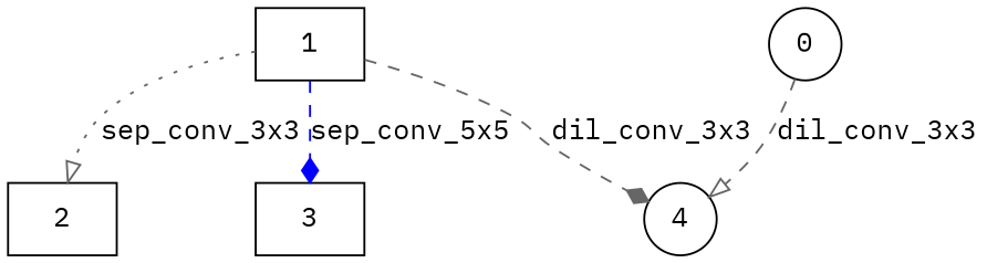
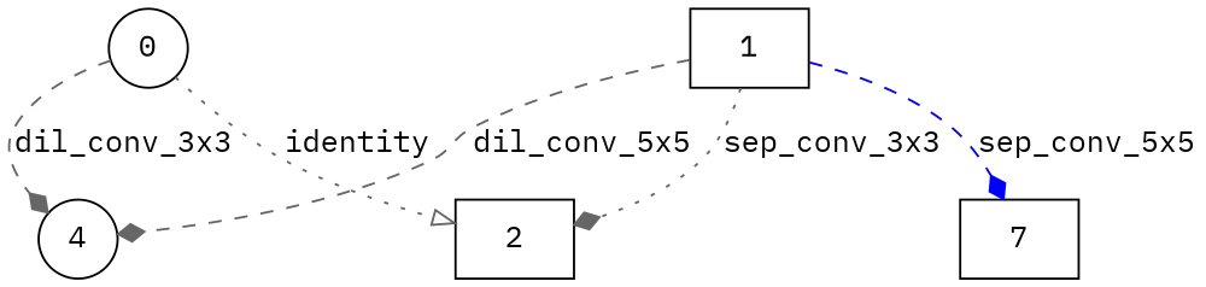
  digraph {
    fontname="IBM Plex Mono"
    node [fontname="IBM Plex Mono" shape=box]
    edge [arrowhead=onormal color=gray40 fontname="IBM Plex Mono" style=dashed]
    1
    2
-   3
+   3 [label=7]
    4 [shape=circle]
    0 [shape=circle]
-   1 -> 2 [label=sep_conv_3x3 style=dotted]
+   1 -> 2 [arrowhead=diamond label=sep_conv_3x3 style=dotted]
    1 -> 3 [arrowhead=diamond color=blue label=sep_conv_5x5]
-   1 -> 4 [arrowhead=diamond label=dil_conv_3x3]
-   0 -> 4 [label=dil_conv_3x3]
+   1 -> 4 [arrowhead=diamond label=dil_conv_5x5]
+   0 -> 2 [label=identity style=dotted]
+   0 -> 4 [arrowhead=diamond label=dil_conv_3x3]
  }
